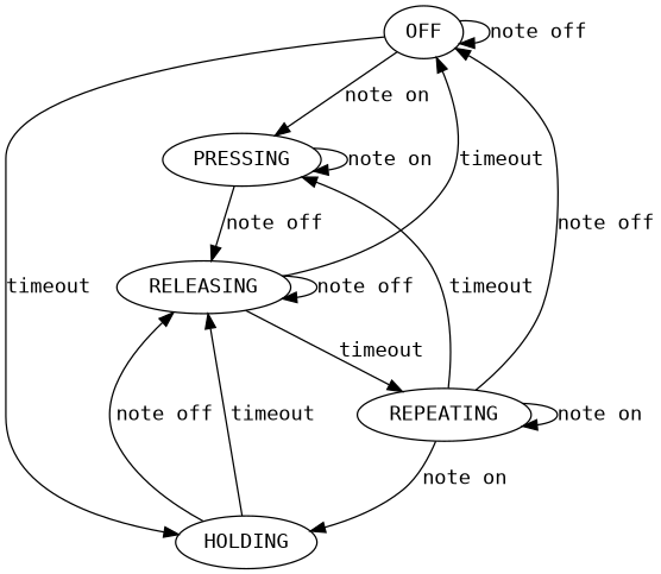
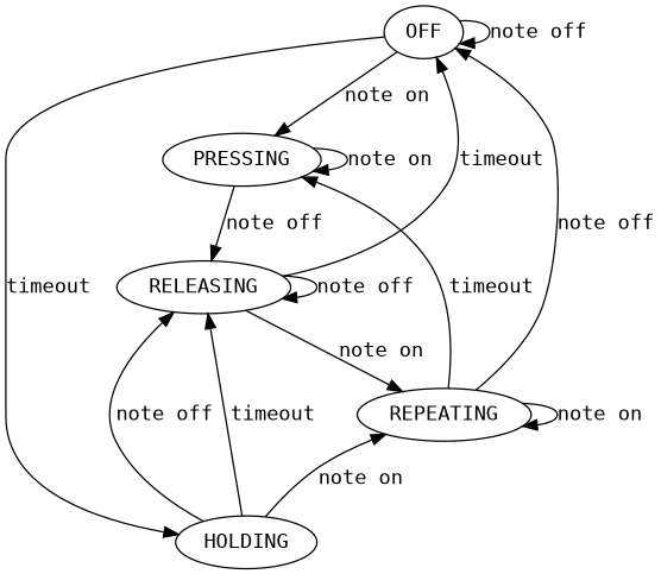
  digraph {
    fontname="DejaVu Sans Mono"
    node [fontname="DejaVu Sans Mono"]
    edge [fontname="DejaVu Sans Mono"]
    OFF
    PRESSING
    HOLDING
    RELEASING
    REPEATING
    OFF -> OFF [label="note off"]
    OFF -> PRESSING [label="note on"]
    OFF -> HOLDING [label=timeout]
    PRESSING -> PRESSING [label="note on"]
    PRESSING -> RELEASING [label="note off"]
    HOLDING -> RELEASING [label="note off"]
    HOLDING -> RELEASING [label=timeout]
-   REPEATING -> HOLDING [label="note on"]
+   HOLDING -> REPEATING [label="note on"]
    RELEASING -> OFF [label=timeout]
    RELEASING -> RELEASING [label="note off"]
-   RELEASING -> REPEATING [label=timeout]
+   RELEASING -> REPEATING [label="note on"]
    REPEATING -> OFF [label="note off"]
    REPEATING -> PRESSING [label=timeout]
    REPEATING -> REPEATING [label="note on"]
  }
